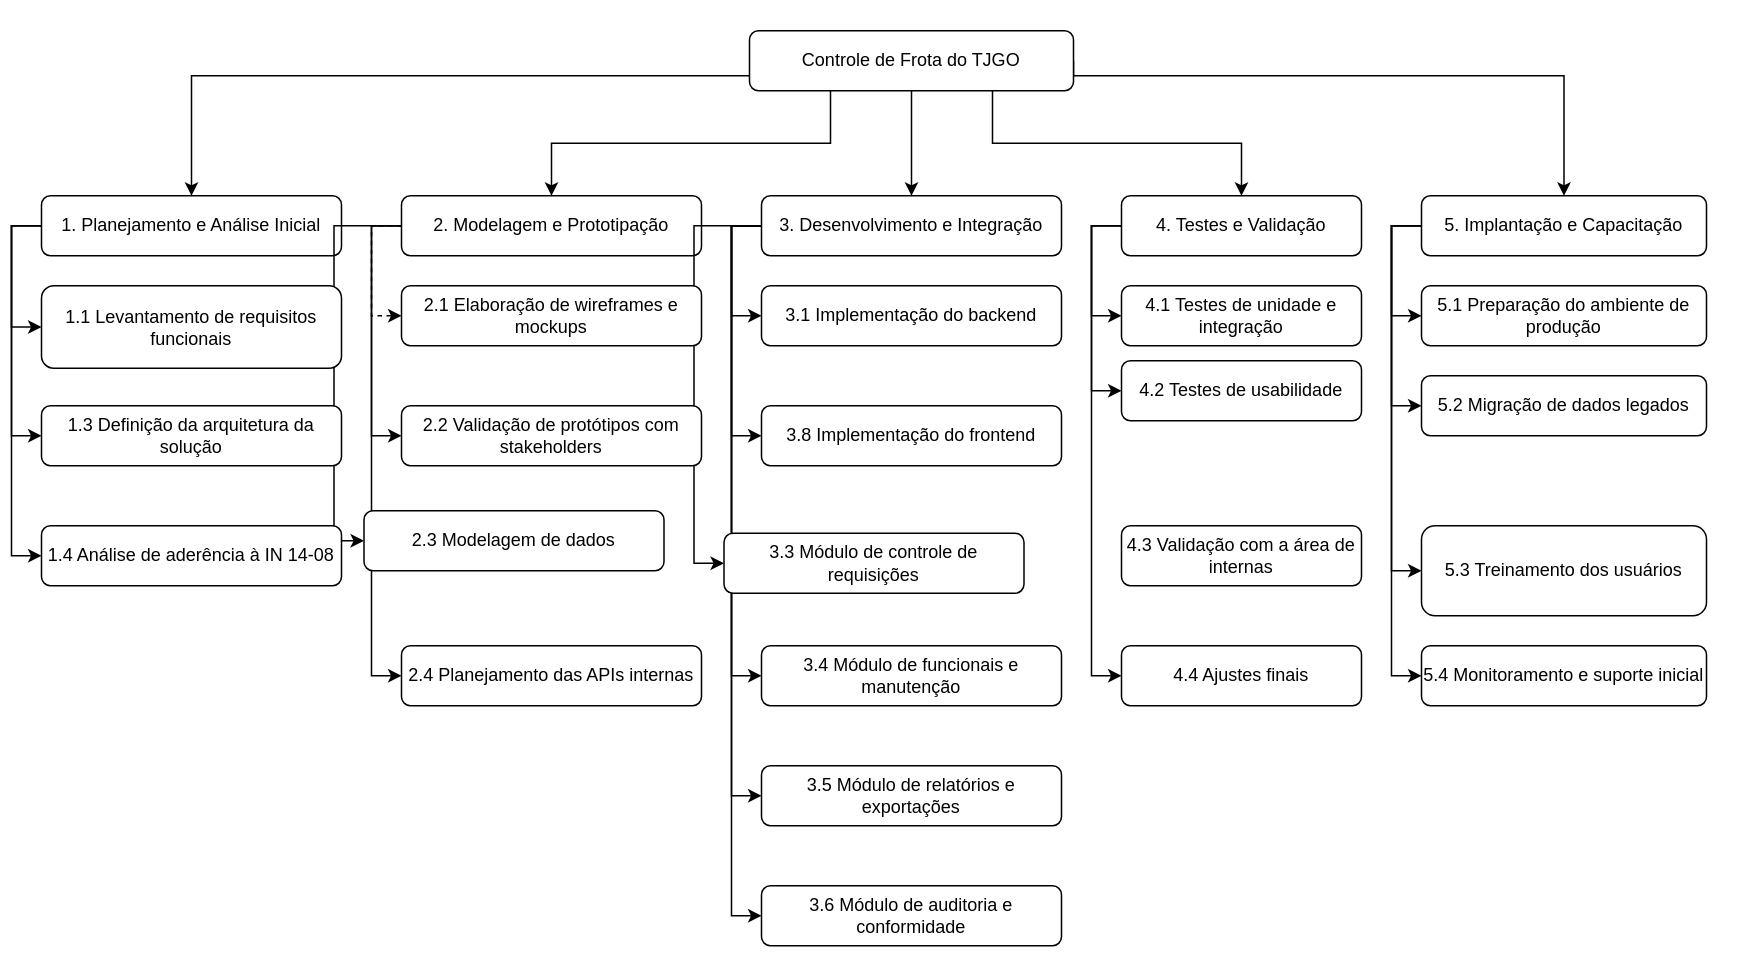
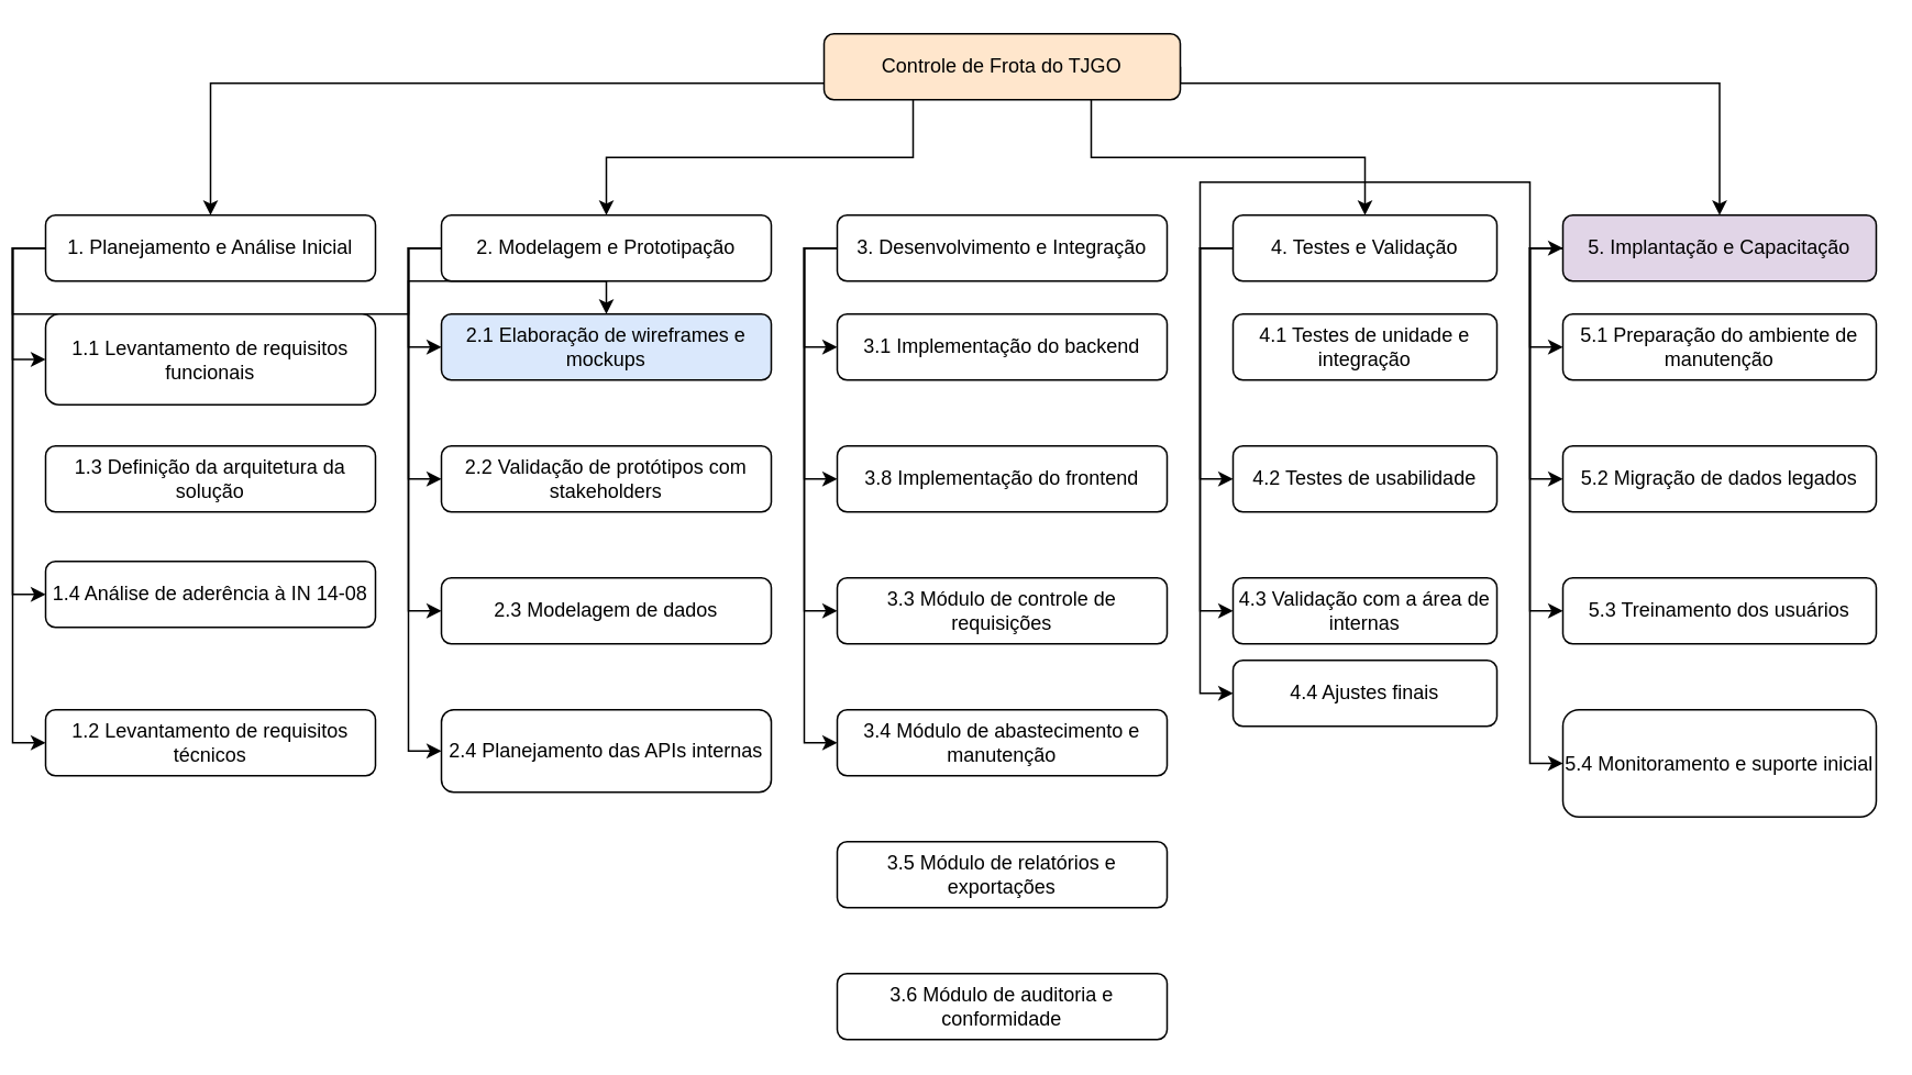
  <mxCell id="0" />
  <mxCell id="1" parent="0" />
  <mxCell id="2" style="edgeStyle=orthogonalEdgeStyle;rounded=0;orthogonalLoop=1;jettySize=auto;html=1;exitX=0.5;exitY=1;exitDx=0;exitDy=0;entryX=0.5;entryY=0;entryDx=0;entryDy=0;" edge="1" parent="1" source="7" target="12"><mxGeometry relative="1" as="geometry"><Array as="points"><mxPoint x="600" y="50" /><mxPoint x="120" y="50" /></Array></mxGeometry></mxCell>
  <mxCell id="3" style="edgeStyle=orthogonalEdgeStyle;rounded=0;orthogonalLoop=1;jettySize=auto;html=1;exitX=0.25;exitY=1;exitDx=0;exitDy=0;entryX=0.5;entryY=0;entryDx=0;entryDy=0;" edge="1" parent="1" source="7" target="17"><mxGeometry relative="1" as="geometry" /></mxCell>
- <mxCell id="4" style="edgeStyle=orthogonalEdgeStyle;rounded=0;orthogonalLoop=1;jettySize=auto;html=1;exitX=0.5;exitY=1;exitDx=0;exitDy=0;" edge="1" parent="1" source="7" target="24"><mxGeometry relative="1" as="geometry" /></mxCell>
  <mxCell id="5" style="edgeStyle=orthogonalEdgeStyle;rounded=0;orthogonalLoop=1;jettySize=auto;html=1;exitX=0.75;exitY=1;exitDx=0;exitDy=0;entryX=0.5;entryY=0;entryDx=0;entryDy=0;" edge="1" parent="1" source="7" target="29"><mxGeometry relative="1" as="geometry" /></mxCell>
  <mxCell id="6" style="edgeStyle=orthogonalEdgeStyle;rounded=0;orthogonalLoop=1;jettySize=auto;html=1;exitX=1;exitY=0.5;exitDx=0;exitDy=0;entryX=0.5;entryY=0;entryDx=0;entryDy=0;" edge="1" parent="1" source="7" target="34"><mxGeometry relative="1" as="geometry"><Array as="points"><mxPoint x="708" y="50" /><mxPoint x="1035" y="50" /></Array></mxGeometry></mxCell>
- <mxCell id="7" value="Controle de Frota do TJGO" style="rounded=1;whiteSpace=wrap;html=1;" vertex="1" parent="1"><mxGeometry x="492" y="20" width="216" height="40" as="geometry" /></mxCell>
+ <mxCell id="7" value="Controle de Frota do TJGO" style="rounded=1;whiteSpace=wrap;html=1;fillColor=#ffe6cc;" vertex="1" parent="1"><mxGeometry x="492" y="20" width="216" height="40" as="geometry" /></mxCell>
  <mxCell id="8" style="edgeStyle=orthogonalEdgeStyle;rounded=0;orthogonalLoop=1;jettySize=auto;html=1;exitX=0;exitY=0.5;exitDx=0;exitDy=0;entryX=0;entryY=0.5;entryDx=0;entryDy=0;" edge="1" parent="1" source="12" target="35"><mxGeometry relative="1" as="geometry" /></mxCell>
- <mxCell id="9" style="edgeStyle=orthogonalEdgeStyle;rounded=0;orthogonalLoop=1;jettySize=auto;html=1;exitX=0;exitY=0.5;exitDx=0;exitDy=0;entryX=0;entryY=0.5;entryDx=0;entryDy=0;" edge="1" parent="1" source="12" target="37"><mxGeometry relative="1" as="geometry" /></mxCell>
+ <mxCell id="9" style="edgeStyle=orthogonalEdgeStyle;rounded=0;orthogonalLoop=1;jettySize=auto;html=1;exitX=0;exitY=0.5;exitDx=0;exitDy=0;" edge="1" parent="1" source="12" target="39"><mxGeometry relative="1" as="geometry" /></mxCell>
  <mxCell id="10" style="edgeStyle=orthogonalEdgeStyle;rounded=0;orthogonalLoop=1;jettySize=auto;html=1;exitX=0;exitY=0.5;exitDx=0;exitDy=0;entryX=0;entryY=0.5;entryDx=0;entryDy=0;" edge="1" parent="1" source="12" target="38"><mxGeometry relative="1" as="geometry" /></mxCell>
+ <mxCell id="11" style="edgeStyle=orthogonalEdgeStyle;rounded=0;orthogonalLoop=1;jettySize=auto;html=1;exitX=0;exitY=0.5;exitDx=0;exitDy=0;entryX=0;entryY=0.5;entryDx=0;entryDy=0;" edge="1" parent="1" source="12" target="36"><mxGeometry relative="1" as="geometry" /></mxCell>
  <mxCell id="12" value="1. Planejamento e Análise Inicial" style="rounded=1;whiteSpace=wrap;html=1;" vertex="1" parent="1"><mxGeometry x="20" y="130" width="200" height="40" as="geometry" /></mxCell>
- <mxCell id="13" style="edgeStyle=orthogonalEdgeStyle;rounded=0;orthogonalLoop=1;jettySize=auto;html=1;exitX=0;exitY=0.5;exitDx=0;exitDy=0;entryX=0;entryY=0.5;entryDx=0;entryDy=0;dashed=1;" edge="1" parent="1" source="17" target="39"><mxGeometry relative="1" as="geometry" /></mxCell>
+ <mxCell id="13" style="edgeStyle=orthogonalEdgeStyle;rounded=0;orthogonalLoop=1;jettySize=auto;html=1;exitX=0;exitY=0.5;exitDx=0;exitDy=0;entryX=0;entryY=0.5;entryDx=0;entryDy=0;" edge="1" parent="1" source="17" target="39"><mxGeometry relative="1" as="geometry" /></mxCell>
  <mxCell id="14" style="edgeStyle=orthogonalEdgeStyle;rounded=0;orthogonalLoop=1;jettySize=auto;html=1;exitX=0;exitY=0.5;exitDx=0;exitDy=0;entryX=0;entryY=0.5;entryDx=0;entryDy=0;" edge="1" parent="1" source="17" target="40"><mxGeometry relative="1" as="geometry" /></mxCell>
  <mxCell id="15" style="edgeStyle=orthogonalEdgeStyle;rounded=0;orthogonalLoop=1;jettySize=auto;html=1;exitX=0;exitY=0.5;exitDx=0;exitDy=0;entryX=0;entryY=0.5;entryDx=0;entryDy=0;" edge="1" parent="1" source="17" target="41"><mxGeometry relative="1" as="geometry" /></mxCell>
  <mxCell id="16" style="edgeStyle=orthogonalEdgeStyle;rounded=0;orthogonalLoop=1;jettySize=auto;html=1;exitX=0;exitY=0.5;exitDx=0;exitDy=0;entryX=0;entryY=0.5;entryDx=0;entryDy=0;" edge="1" parent="1" source="17" target="42"><mxGeometry relative="1" as="geometry" /></mxCell>
  <mxCell id="17" value="2. Modelagem e Prototipação" style="rounded=1;whiteSpace=wrap;html=1;" vertex="1" parent="1"><mxGeometry x="260" y="130" width="200" height="40" as="geometry" /></mxCell>
  <mxCell id="18" style="edgeStyle=orthogonalEdgeStyle;rounded=0;orthogonalLoop=1;jettySize=auto;html=1;exitX=0;exitY=0.5;exitDx=0;exitDy=0;entryX=0;entryY=0.5;entryDx=0;entryDy=0;" edge="1" parent="1" source="24" target="43"><mxGeometry relative="1" as="geometry" /></mxCell>
  <mxCell id="19" style="edgeStyle=orthogonalEdgeStyle;rounded=0;orthogonalLoop=1;jettySize=auto;html=1;exitX=0;exitY=0.5;exitDx=0;exitDy=0;entryX=0;entryY=0.5;entryDx=0;entryDy=0;" edge="1" parent="1" source="24" target="44"><mxGeometry relative="1" as="geometry" /></mxCell>
  <mxCell id="20" style="edgeStyle=orthogonalEdgeStyle;rounded=0;orthogonalLoop=1;jettySize=auto;html=1;exitX=0;exitY=0.5;exitDx=0;exitDy=0;entryX=0;entryY=0.5;entryDx=0;entryDy=0;" edge="1" parent="1" source="24" target="45"><mxGeometry relative="1" as="geometry" /></mxCell>
  <mxCell id="21" style="edgeStyle=orthogonalEdgeStyle;rounded=0;orthogonalLoop=1;jettySize=auto;html=1;exitX=0;exitY=0.5;exitDx=0;exitDy=0;entryX=0;entryY=0.5;entryDx=0;entryDy=0;" edge="1" parent="1" source="24" target="46"><mxGeometry relative="1" as="geometry" /></mxCell>
- <mxCell id="22" style="edgeStyle=orthogonalEdgeStyle;rounded=0;orthogonalLoop=1;jettySize=auto;html=1;exitX=0;exitY=0.5;exitDx=0;exitDy=0;entryX=0;entryY=0.5;entryDx=0;entryDy=0;" edge="1" parent="1" source="24" target="47"><mxGeometry relative="1" as="geometry" /></mxCell>
- <mxCell id="23" style="edgeStyle=orthogonalEdgeStyle;rounded=0;orthogonalLoop=1;jettySize=auto;html=1;exitX=0;exitY=0.5;exitDx=0;exitDy=0;entryX=0;entryY=0.5;entryDx=0;entryDy=0;" edge="1" parent="1" source="24" target="48"><mxGeometry relative="1" as="geometry" /></mxCell>
  <mxCell id="24" value="3. Desenvolvimento e Integração" style="rounded=1;whiteSpace=wrap;html=1;" vertex="1" parent="1"><mxGeometry x="500" y="130" width="200" height="40" as="geometry" /></mxCell>
- <mxCell id="25" style="edgeStyle=orthogonalEdgeStyle;rounded=0;orthogonalLoop=1;jettySize=auto;html=1;exitX=0;exitY=0.5;exitDx=0;exitDy=0;entryX=0;entryY=0.5;entryDx=0;entryDy=0;" edge="1" parent="1" source="29" target="49"><mxGeometry relative="1" as="geometry" /></mxCell>
+ <mxCell id="25" style="edgeStyle=orthogonalEdgeStyle;rounded=0;orthogonalLoop=1;jettySize=auto;html=1;exitX=0;exitY=0.5;exitDx=0;exitDy=0;" edge="1" parent="1" source="29" target="34"><mxGeometry relative="1" as="geometry" /></mxCell>
  <mxCell id="26" style="edgeStyle=orthogonalEdgeStyle;rounded=0;orthogonalLoop=1;jettySize=auto;html=1;exitX=0;exitY=0.5;exitDx=0;exitDy=0;entryX=0;entryY=0.5;entryDx=0;entryDy=0;" edge="1" parent="1" source="29" target="50"><mxGeometry relative="1" as="geometry" /></mxCell>
+ <mxCell id="27" style="edgeStyle=orthogonalEdgeStyle;rounded=0;orthogonalLoop=1;jettySize=auto;html=1;exitX=0;exitY=0.5;exitDx=0;exitDy=0;entryX=0;entryY=0.5;entryDx=0;entryDy=0;" edge="1" parent="1" source="29" target="51"><mxGeometry relative="1" as="geometry" /></mxCell>
  <mxCell id="28" style="edgeStyle=orthogonalEdgeStyle;rounded=0;orthogonalLoop=1;jettySize=auto;html=1;exitX=0;exitY=0.5;exitDx=0;exitDy=0;entryX=0;entryY=0.5;entryDx=0;entryDy=0;" edge="1" parent="1" source="29" target="52"><mxGeometry relative="1" as="geometry" /></mxCell>
  <mxCell id="29" value="4. Testes e Validação" style="rounded=1;whiteSpace=wrap;html=1;" vertex="1" parent="1"><mxGeometry x="740" y="130" width="160" height="40" as="geometry" /></mxCell>
  <mxCell id="30" style="edgeStyle=orthogonalEdgeStyle;rounded=0;orthogonalLoop=1;jettySize=auto;html=1;exitX=0;exitY=0.5;exitDx=0;exitDy=0;entryX=0;entryY=0.5;entryDx=0;entryDy=0;" edge="1" parent="1" source="34" target="53"><mxGeometry relative="1" as="geometry" /></mxCell>
  <mxCell id="31" style="edgeStyle=orthogonalEdgeStyle;rounded=0;orthogonalLoop=1;jettySize=auto;html=1;exitX=0;exitY=0.5;exitDx=0;exitDy=0;entryX=0;entryY=0.5;entryDx=0;entryDy=0;" edge="1" parent="1" source="34" target="54"><mxGeometry relative="1" as="geometry" /></mxCell>
  <mxCell id="32" style="edgeStyle=orthogonalEdgeStyle;rounded=0;orthogonalLoop=1;jettySize=auto;html=1;exitX=0;exitY=0.5;exitDx=0;exitDy=0;entryX=0;entryY=0.5;entryDx=0;entryDy=0;" edge="1" parent="1" source="34" target="55"><mxGeometry relative="1" as="geometry" /></mxCell>
  <mxCell id="33" style="edgeStyle=orthogonalEdgeStyle;rounded=0;orthogonalLoop=1;jettySize=auto;html=1;exitX=0;exitY=0.5;exitDx=0;exitDy=0;entryX=0;entryY=0.5;entryDx=0;entryDy=0;" edge="1" parent="1" source="34" target="56"><mxGeometry relative="1" as="geometry" /></mxCell>
- <mxCell id="34" value="5. Implantação e Capacitação" style="rounded=1;whiteSpace=wrap;html=1;" vertex="1" parent="1"><mxGeometry x="940" y="130" width="190" height="40" as="geometry" /></mxCell>
+ <mxCell id="34" value="5. Implantação e Capacitação" style="rounded=1;whiteSpace=wrap;html=1;fillColor=#e1d5e7;" vertex="1" parent="1"><mxGeometry x="940" y="130" width="190" height="40" as="geometry" /></mxCell>
  <mxCell id="35" value="1.1 Levantamento de requisitos funcionais" style="rounded=1;whiteSpace=wrap;html=1;" vertex="1" parent="1"><mxGeometry x="20" y="190" width="200" height="55" as="geometry" /></mxCell>
+ <mxCell id="36" value="1.2 Levantamento de requisitos técnicos" style="rounded=1;whiteSpace=wrap;html=1;" vertex="1" parent="1"><mxGeometry x="20" y="430" width="200" height="40" as="geometry" /></mxCell>
  <mxCell id="37" value="&lt;p class=&quot;&quot; data-end=&quot;1059&quot; data-start=&quot;1016&quot;&gt;&lt;span data-end=&quot;1059&quot; data-start=&quot;1016&quot;&gt;1.3 Definição da arquitetura da solução&lt;/span&gt;&lt;/p&gt;" style="rounded=1;whiteSpace=wrap;html=1;" vertex="1" parent="1"><mxGeometry x="20" y="270" width="200" height="40" as="geometry" /></mxCell>
- <mxCell id="38" value="1.4 Análise de aderência à IN 14-08" style="rounded=1;whiteSpace=wrap;html=1;" vertex="1" parent="1"><mxGeometry x="20" y="350" width="200" height="40" as="geometry" /></mxCell>
- <mxCell id="39" value="2.1 Elaboração de wireframes e mockups" style="rounded=1;whiteSpace=wrap;html=1;" vertex="1" parent="1"><mxGeometry x="260" y="190" width="200" height="40" as="geometry" /></mxCell>
+ <mxCell id="38" value="1.4 Análise de aderência à IN 14-08" style="rounded=1;whiteSpace=wrap;html=1;" vertex="1" parent="1"><mxGeometry x="20" y="340" width="200" height="40" as="geometry" /></mxCell>
+ <mxCell id="39" value="2.1 Elaboração de wireframes e mockups" style="rounded=1;whiteSpace=wrap;html=1;fillColor=#dae8fc;" vertex="1" parent="1"><mxGeometry x="260" y="190" width="200" height="40" as="geometry" /></mxCell>
  <mxCell id="40" value="&lt;p class=&quot;&quot; data-end=&quot;1471&quot; data-start=&quot;1423&quot;&gt;&lt;span data-end=&quot;1471&quot; data-start=&quot;1423&quot;&gt;2.2 Validação de protótipos com stakeholders&lt;/span&gt;&lt;/p&gt;" style="rounded=1;whiteSpace=wrap;html=1;" vertex="1" parent="1"><mxGeometry x="260" y="270" width="200" height="40" as="geometry" /></mxCell>
- <mxCell id="41" value="&lt;p class=&quot;&quot; data-end=&quot;1585&quot; data-start=&quot;1559&quot;&gt;&lt;span data-end=&quot;1585&quot; data-start=&quot;1559&quot;&gt;2.3 Modelagem de dados&lt;/span&gt;&lt;/p&gt;" style="rounded=1;whiteSpace=wrap;html=1;" vertex="1" parent="1"><mxGeometry x="235" y="340" width="200" height="40" as="geometry" /></mxCell>
- <mxCell id="42" value="2.4 Planejamento das APIs internas" style="rounded=1;whiteSpace=wrap;html=1;" vertex="1" parent="1"><mxGeometry x="260" y="430" width="200" height="40" as="geometry" /></mxCell>
+ <mxCell id="41" value="&lt;p class=&quot;&quot; data-end=&quot;1585&quot; data-start=&quot;1559&quot;&gt;&lt;span data-end=&quot;1585&quot; data-start=&quot;1559&quot;&gt;2.3 Modelagem de dados&lt;/span&gt;&lt;/p&gt;" style="rounded=1;whiteSpace=wrap;html=1;" vertex="1" parent="1"><mxGeometry x="260" y="350" width="200" height="40" as="geometry" /></mxCell>
+ <mxCell id="42" value="2.4 Planejamento das APIs internas" style="rounded=1;whiteSpace=wrap;html=1;" vertex="1" parent="1"><mxGeometry x="260" y="430" width="200" height="50" as="geometry" /></mxCell>
  <mxCell id="43" value="3.1 Implementação do backend" style="rounded=1;whiteSpace=wrap;html=1;" vertex="1" parent="1"><mxGeometry x="500" y="190" width="200" height="40" as="geometry" /></mxCell>
  <mxCell id="44" value="3.8 Implementação do frontend" style="rounded=1;whiteSpace=wrap;html=1;" vertex="1" parent="1"><mxGeometry x="500" y="270" width="200" height="40" as="geometry" /></mxCell>
- <mxCell id="45" value="3.3 Módulo de controle de requisições" style="rounded=1;whiteSpace=wrap;html=1;" vertex="1" parent="1"><mxGeometry x="475" y="355" width="200" height="40" as="geometry" /></mxCell>
- <mxCell id="46" value="3.4 Módulo de funcionais e manutenção" style="rounded=1;whiteSpace=wrap;html=1;" vertex="1" parent="1"><mxGeometry x="500" y="430" width="200" height="40" as="geometry" /></mxCell>
+ <mxCell id="45" value="3.3 Módulo de controle de requisições" style="rounded=1;whiteSpace=wrap;html=1;" vertex="1" parent="1"><mxGeometry x="500" y="350" width="200" height="40" as="geometry" /></mxCell>
+ <mxCell id="46" value="3.4 Módulo de abastecimento e manutenção" style="rounded=1;whiteSpace=wrap;html=1;" vertex="1" parent="1"><mxGeometry x="500" y="430" width="200" height="40" as="geometry" /></mxCell>
  <mxCell id="47" value="3.5 Módulo de relatórios e exportações" style="rounded=1;whiteSpace=wrap;html=1;" vertex="1" parent="1"><mxGeometry x="500" y="510" width="200" height="40" as="geometry" /></mxCell>
  <mxCell id="48" value="3.6 Módulo de auditoria e conformidade" style="rounded=1;whiteSpace=wrap;html=1;" vertex="1" parent="1"><mxGeometry x="500" y="590" width="200" height="40" as="geometry" /></mxCell>
  <mxCell id="49" value="4.1 Testes de unidade e integração" style="rounded=1;whiteSpace=wrap;html=1;" vertex="1" parent="1"><mxGeometry x="740" y="190" width="160" height="40" as="geometry" /></mxCell>
- <mxCell id="50" value="4.2 Testes de usabilidade" style="rounded=1;whiteSpace=wrap;html=1;" vertex="1" parent="1"><mxGeometry x="740" y="240" width="160" height="40" as="geometry" /></mxCell>
+ <mxCell id="50" value="4.2 Testes de usabilidade" style="rounded=1;whiteSpace=wrap;html=1;" vertex="1" parent="1"><mxGeometry x="740" y="270" width="160" height="40" as="geometry" /></mxCell>
  <mxCell id="51" value="4.3 Validação com a área de internas" style="rounded=1;whiteSpace=wrap;html=1;" vertex="1" parent="1"><mxGeometry x="740" y="350" width="160" height="40" as="geometry" /></mxCell>
- <mxCell id="52" value="4.4 Ajustes finais" style="rounded=1;whiteSpace=wrap;html=1;" vertex="1" parent="1"><mxGeometry x="740" y="430" width="160" height="40" as="geometry" /></mxCell>
- <mxCell id="53" value="5.1 Preparação do ambiente de produção" style="rounded=1;whiteSpace=wrap;html=1;" vertex="1" parent="1"><mxGeometry x="940" y="190" width="190" height="40" as="geometry" /></mxCell>
- <mxCell id="54" value="5.2 Migração de dados legados" style="rounded=1;whiteSpace=wrap;html=1;" vertex="1" parent="1"><mxGeometry x="940" y="250" width="190" height="40" as="geometry" /></mxCell>
- <mxCell id="55" value="5.3 Treinamento dos usuários" style="rounded=1;whiteSpace=wrap;html=1;" vertex="1" parent="1"><mxGeometry x="940" y="350" width="190" height="60" as="geometry" /></mxCell>
- <mxCell id="56" value="5.4 Monitoramento e suporte inicial" style="rounded=1;whiteSpace=wrap;html=1;" vertex="1" parent="1"><mxGeometry x="940" y="430" width="190" height="40" as="geometry" /></mxCell>
+ <mxCell id="52" value="4.4 Ajustes finais" style="rounded=1;whiteSpace=wrap;html=1;" vertex="1" parent="1"><mxGeometry x="740" y="400" width="160" height="40" as="geometry" /></mxCell>
+ <mxCell id="53" value="5.1 Preparação do ambiente de manutenção" style="rounded=1;whiteSpace=wrap;html=1;" vertex="1" parent="1"><mxGeometry x="940" y="190" width="190" height="40" as="geometry" /></mxCell>
+ <mxCell id="54" value="5.2 Migração de dados legados" style="rounded=1;whiteSpace=wrap;html=1;" vertex="1" parent="1"><mxGeometry x="940" y="270" width="190" height="40" as="geometry" /></mxCell>
+ <mxCell id="55" value="5.3 Treinamento dos usuários" style="rounded=1;whiteSpace=wrap;html=1;" vertex="1" parent="1"><mxGeometry x="940" y="350" width="190" height="40" as="geometry" /></mxCell>
+ <mxCell id="56" value="5.4 Monitoramento e suporte inicial" style="rounded=1;whiteSpace=wrap;html=1;" vertex="1" parent="1"><mxGeometry x="940" y="430" width="190" height="65" as="geometry" /></mxCell>
